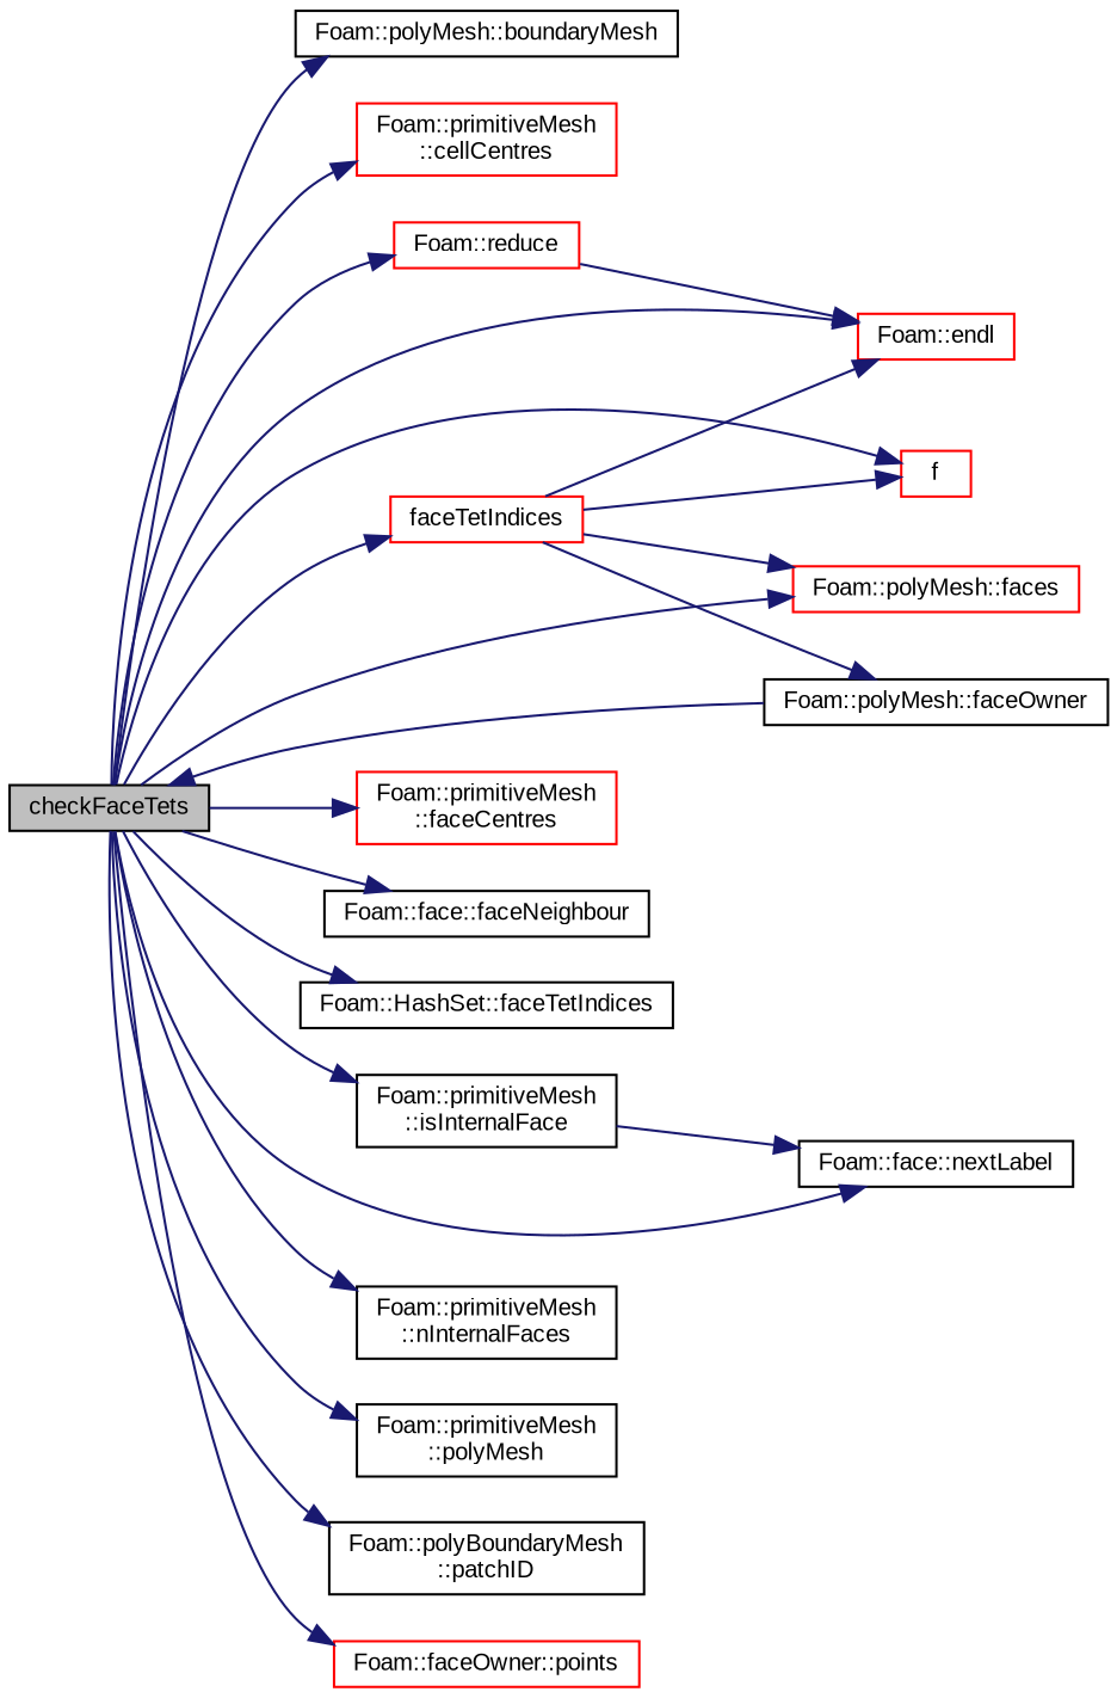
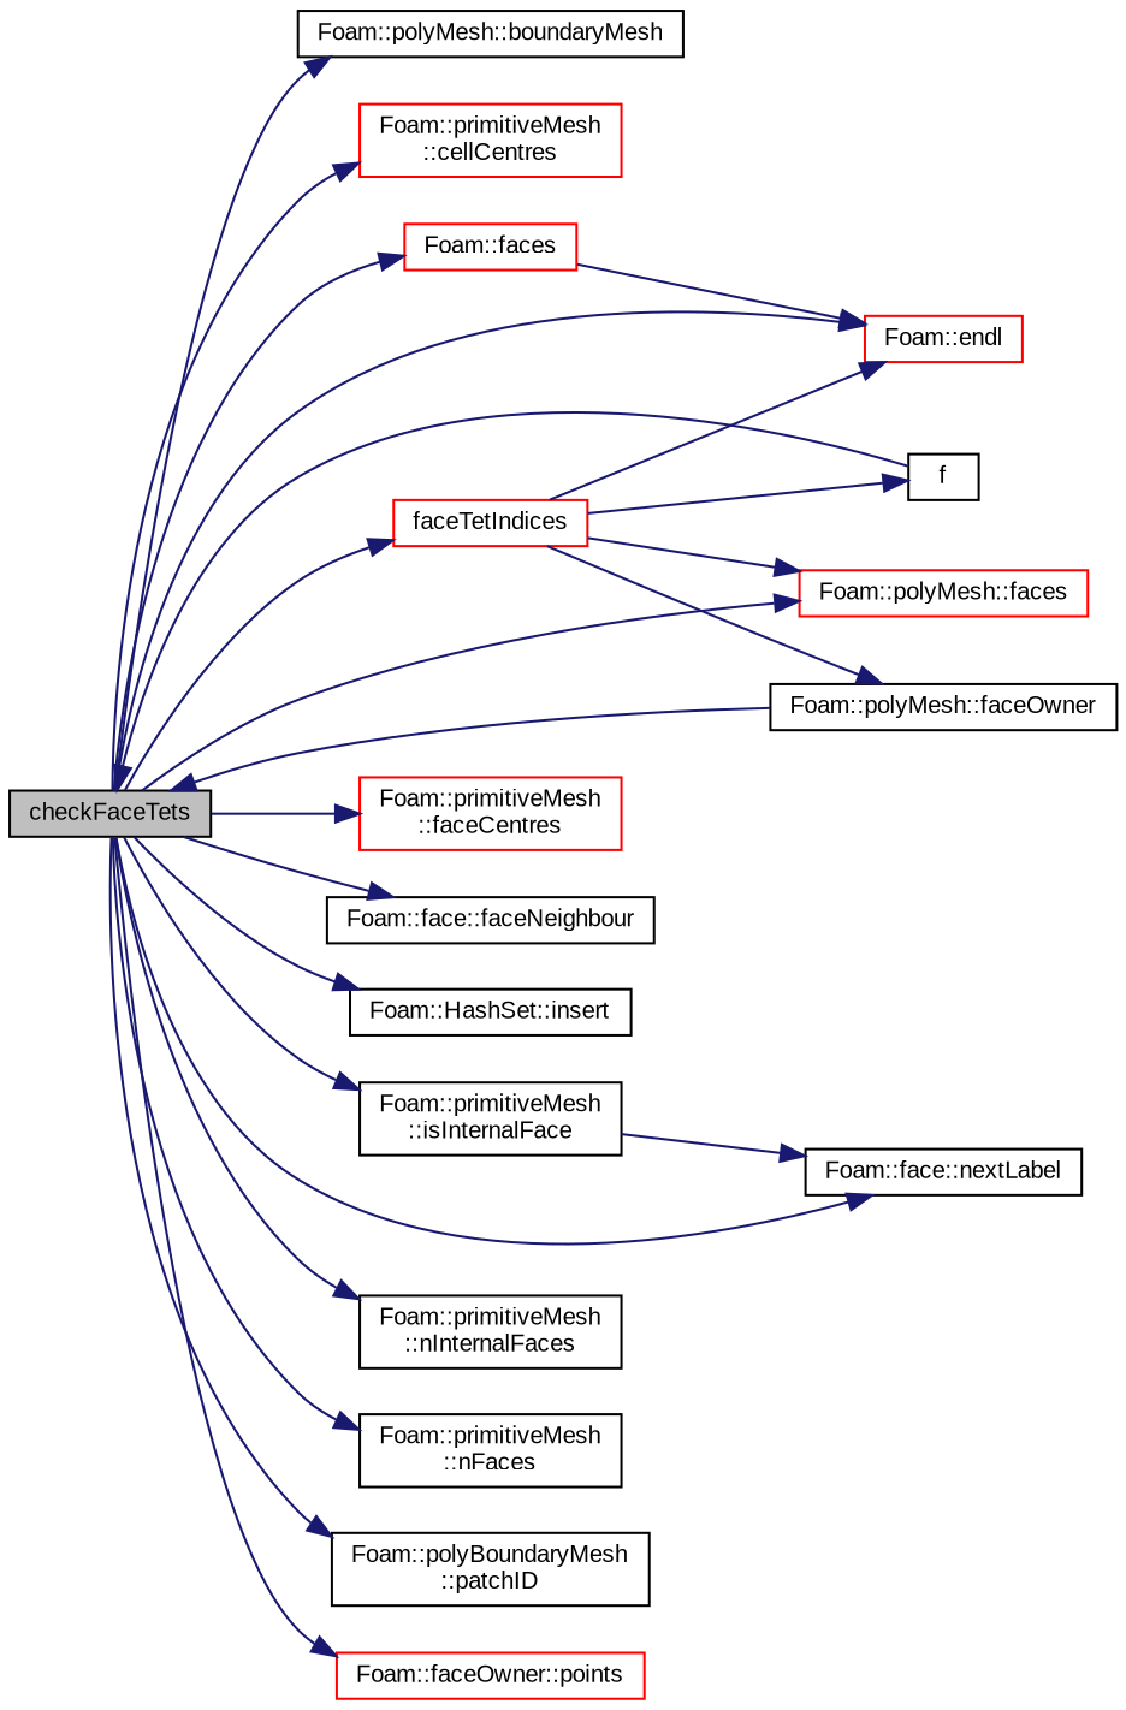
  digraph {
    fontname="Liberation Sans"
    rankdir=LR
    node [color=black fontname="Liberation Sans" fontsize=10 shape=record]
    edge [color=midnightblue fontname="Liberation Sans" fontsize=10 labelfontname=Helvetica labelfontsize=10 style=solid]
    n1 [fillcolor=grey75 fontcolor=black height=0.2 label=checkFaceTets style=filled width=0.4]
    n2 [height=0.2 label="Foam::polyMesh::boundaryMesh" width=0.4]
    n3 [color=red height=0.2 label="Foam::primitiveMesh\l::cellCentres" width=0.4]
    n4 [color=red height=0.2 label="Foam::endl" width=0.4]
-   n5 [color=red height=0.2 label=f width=0.4]
+   n5 [height=0.2 label=f width=0.4]
    n6 [color=red height=0.2 label="Foam::primitiveMesh\l::faceCentres" width=0.4]
    n7 [height=0.2 label="Foam::face::faceNeighbour" width=0.4]
    n8 [color=red height=0.2 label="Foam::polyMesh::faces" width=0.4]
    n9 [color=red height=0.2 label=faceTetIndices width=0.4]
-   n10 [height=0.2 label="Foam::HashSet::faceTetIndices" width=0.4]
+   n10 [height=0.2 label="Foam::HashSet::insert" width=0.4]
    n11 [height=0.2 label="Foam::primitiveMesh\l::isInternalFace" width=0.4]
    n12 [height=0.2 label="Foam::primitiveMesh\l::nInternalFaces" width=0.4]
    n13 [height=0.2 label="Foam::face::nextLabel" width=0.4]
-   n14 [height=0.2 label="Foam::primitiveMesh\l::polyMesh" width=0.4]
+   n14 [height=0.2 label="Foam::primitiveMesh\l::nFaces" width=0.4]
    n15 [height=0.2 label="Foam::polyBoundaryMesh\l::patchID" width=0.4]
    n16 [color=red height=0.2 label="Foam::faceOwner::points" width=0.4]
-   n17 [color=red height=0.2 label="Foam::reduce" width=0.4]
+   n17 [color=red height=0.2 label="Foam::faces" width=0.4]
    n18 [height=0.2 label="Foam::polyMesh::faceOwner" width=0.4]
    n1 -> n2
    n1 -> n3
    n1 -> n4
-   n1 -> n5
+   n5 -> n1
    n1 -> n6
    n1 -> n7
    n1 -> n8
    n1 -> n9
    n1 -> n10
    n1 -> n11
    n1 -> n12
    n1 -> n13
    n1 -> n14
    n1 -> n15
    n1 -> n16
    n1 -> n17
    n9 -> n4
    n9 -> n5
    n9 -> n8
    n9 -> n18
    n11 -> n13
    n17 -> n4
    n18 -> n1
  }
